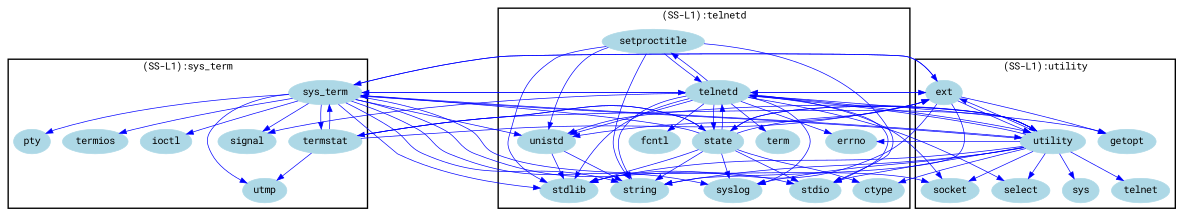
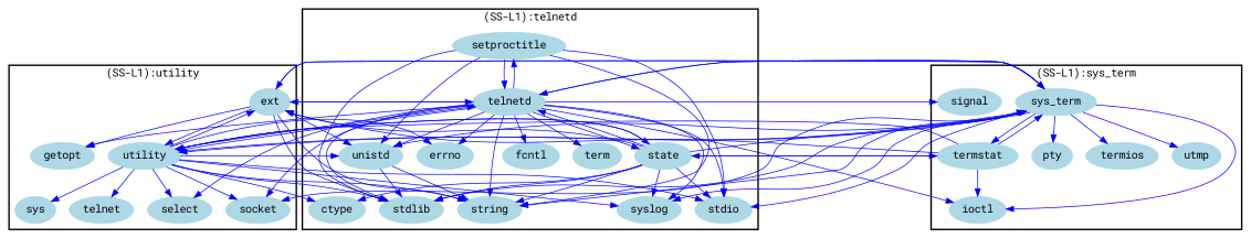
  digraph {
    fontname="Roboto Mono"
    node [color=lightblue fontcolor=black fontname="Roboto Mono" shape=ellipse style=filled]
    edge [color=blue font=6 fontname="Roboto Mono"]
    n1 [label=stdlib]
    n2 [label=unistd]
    n3 [label=setproctitle]
    n4 [label=string]
    n5 [label=fcntl]
    n6 [label=term]
    n7 [label=telnetd]
    n8 [label=errno]
    n9 [label=ctype]
    n10 [label=syslog]
    n11 [label=stdio]
    n12 [label=state]
    n13 [label=signal]
    n14 [label=utmp]
    n15 [label=pty]
    n16 [label=termios]
    n17 [label=sys_term]
    n18 [label=ioctl]
    n19 [label=termstat]
    n20 [label=ext]
    n21 [label=getopt]
    n22 [label=sys]
    n23 [label=select]
    n24 [label=utility]
    n25 [label=socket]
    n26 [label=telnet]
    subgraph cluster_1 {
      color=black
      label="(SS-L1):telnetd"
      style=bold
      n1
      n2
      n3
      n4
      n5
      n6
      n7
      n8
      n9
      n10
      n11
      n12
    }
    subgraph cluster_2 {
      color=black
      label="(SS-L1):sys_term"
      style=bold
      n13
      n14
      n15
      n16
      n17
      n18
      n19
    }
    subgraph cluster_3 {
      color=black
      label="(SS-L1):utility"
      style=bold
      n20
      n21
      n22
      n23
      n24
      n25
      n26
    }
    n2 -> n1
    n2 -> n4
    n3 -> n1
    n3 -> n2
    n3 -> n4
    n3 -> n7
    n3 -> n11
    n7 -> n1
    n7 -> n2
    n7 -> n3
    n7 -> n4
    n7 -> n5
    n7 -> n6
    n7 -> n8
    n7 -> n10
    n7 -> n11
    n7 -> n12
    n7 -> n13
    n7 -> n17
+   n7 -> n18
    n7 -> n20
    n7 -> n21
    n7 -> n23
    n7 -> n24
    n7 -> n25
    n12 -> n1
    n12 -> n4
    n12 -> n7
    n12 -> n9
    n12 -> n10
    n12 -> n11
    n12 -> n17
    n12 -> n19
    n12 -> n20
    n12 -> n24
    n17 -> n1
    n17 -> n2
    n17 -> n4
    n17 -> n7
    n17 -> n10
    n17 -> n11
-   n17 -> n13
    n17 -> n14
    n17 -> n15
    n17 -> n16
    n17 -> n18
    n17 -> n19
    n17 -> n20
    n17 -> n24
    n17 -> n25
    n19 -> n12
    n19 -> n17
-   n19 -> n14
+   n19 -> n18
    n19 -> n20
    n19 -> n24
    n20 -> n1
    n20 -> n2
    n20 -> n4
    n20 -> n7
    n20 -> n17
    n20 -> n21
    n20 -> n24
    n24 -> n1
    n24 -> n2
    n24 -> n4
    n24 -> n7
    n24 -> n8
    n24 -> n9
    n24 -> n10
    n24 -> n11
    n24 -> n12
    n24 -> n17
    n24 -> n20
    n24 -> n22
    n24 -> n23
    n24 -> n25
    n24 -> n26
  }
